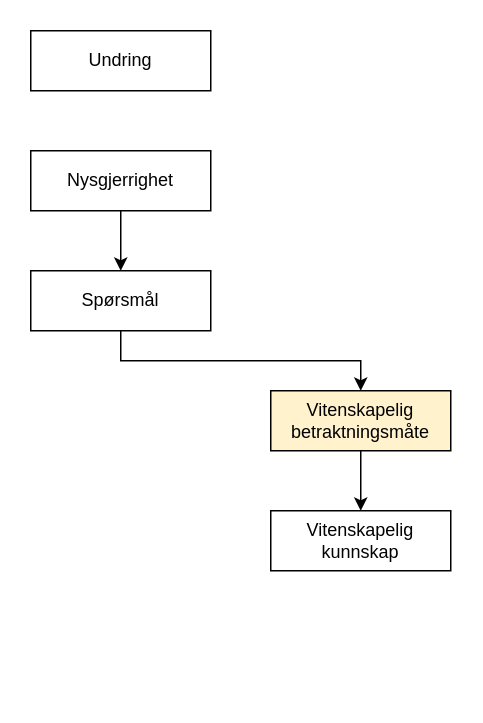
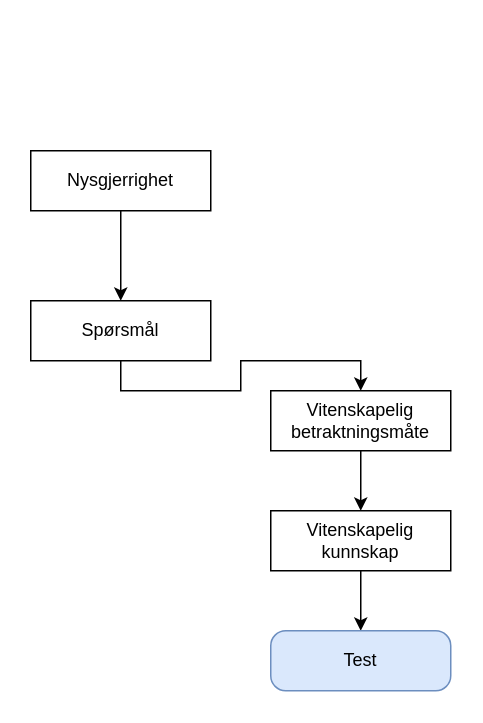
  <mxCell id="0" />
  <mxCell id="1" parent="0" />
- <mxCell id="2" value="Undring" style="rounded=0;whiteSpace=wrap;html=1;" vertex="1" parent="1"><mxGeometry x="20" y="20" width="120" height="40" as="geometry" /></mxCell>
  <mxCell id="3" style="edgeStyle=orthogonalEdgeStyle;rounded=0;orthogonalLoop=1;jettySize=auto;html=1;exitX=0.5;exitY=1;exitDx=0;exitDy=0;entryX=0.5;entryY=0;entryDx=0;entryDy=0;" edge="1" parent="1" source="4" target="6"><mxGeometry relative="1" as="geometry" /></mxCell>
  <mxCell id="4" value="Nysgjerrighet" style="rounded=0;whiteSpace=wrap;html=1;" vertex="1" parent="1"><mxGeometry x="20" y="100" width="120" height="40" as="geometry" /></mxCell>
  <mxCell id="5" style="edgeStyle=orthogonalEdgeStyle;rounded=0;orthogonalLoop=1;jettySize=auto;html=1;exitX=0.5;exitY=1;exitDx=0;exitDy=0;entryX=0.5;entryY=0;entryDx=0;entryDy=0;" edge="1" parent="1" source="6" target="8"><mxGeometry relative="1" as="geometry" /></mxCell>
- <mxCell id="6" value="Spørsmål" style="rounded=0;whiteSpace=wrap;html=1;" vertex="1" parent="1"><mxGeometry x="20" y="180" width="120" height="40" as="geometry" /></mxCell>
+ <mxCell id="6" value="Spørsmål" style="rounded=0;whiteSpace=wrap;html=1;" vertex="1" parent="1"><mxGeometry x="20" y="200" width="120" height="40" as="geometry" /></mxCell>
  <mxCell id="7" style="edgeStyle=orthogonalEdgeStyle;rounded=0;orthogonalLoop=1;jettySize=auto;html=1;exitX=0.5;exitY=1;exitDx=0;exitDy=0;entryX=0.5;entryY=0;entryDx=0;entryDy=0;" edge="1" parent="1" source="8" target="10"><mxGeometry relative="1" as="geometry" /></mxCell>
- <mxCell id="8" value="Vitenskapelig betraktningsmåte" style="rounded=0;whiteSpace=wrap;html=1;fillColor=#fff2cc;" vertex="1" parent="1"><mxGeometry x="180" y="260" width="120" height="40" as="geometry" /></mxCell>
+ <mxCell id="8" value="Vitenskapelig betraktningsmåte" style="rounded=0;whiteSpace=wrap;html=1;" vertex="1" parent="1"><mxGeometry x="180" y="260" width="120" height="40" as="geometry" /></mxCell>
+ <mxCell id="9" style="edgeStyle=orthogonalEdgeStyle;rounded=0;orthogonalLoop=1;jettySize=auto;html=1;exitX=0.5;exitY=1;exitDx=0;exitDy=0;entryX=0.5;entryY=0;entryDx=0;entryDy=0;" edge="1" parent="1" source="10" target="11"><mxGeometry relative="1" as="geometry" /></mxCell>
  <mxCell id="10" value="Vitenskapelig kunnskap" style="rounded=0;whiteSpace=wrap;html=1;" vertex="1" parent="1"><mxGeometry x="180" y="340" width="120" height="40" as="geometry" /></mxCell>
+ <mxCell id="11" value="Test" style="rounded=1;whiteSpace=wrap;html=1;fillColor=#dae8fc;strokeColor=#6c8ebf;arcSize=25;" vertex="1" parent="1"><mxGeometry x="180" y="420" width="120" height="40" as="geometry" /></mxCell>
